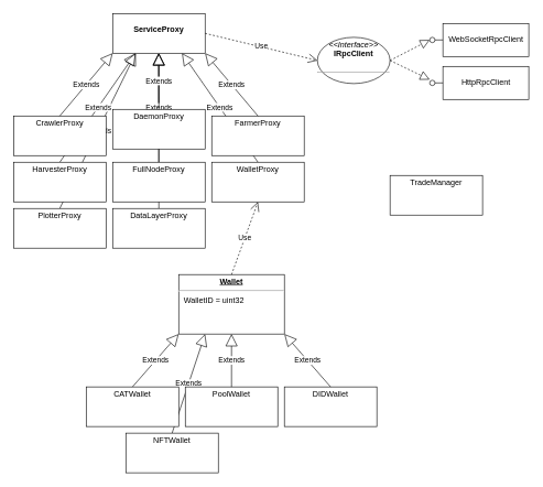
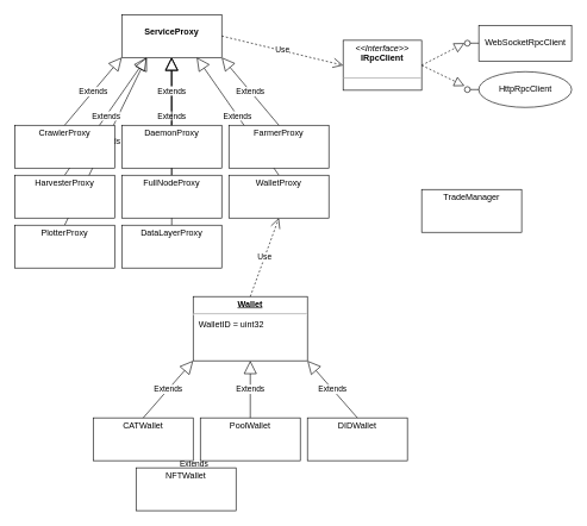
  <mxCell id="0" />
  <mxCell id="1" parent="0" />
  <mxCell id="2" value="Extends" style="endArrow=block;endSize=16;endFill=0;html=1;exitX=0.5;exitY=0;exitDx=0;exitDy=0;entryX=0.5;entryY=1;entryDx=0;entryDy=0;" edge="1" parent="1" source="39"><mxGeometry width="160" relative="1" as="geometry"><mxPoint x="239.5" y="175" as="sourcePoint" /><mxPoint x="239.5" y="80" as="targetPoint" /></mxGeometry></mxCell>
- <mxCell id="3" value="Extends" style="endArrow=block;endSize=16;endFill=0;html=1;exitX=0.5;exitY=0;exitDx=0;exitDy=0;entryX=0.25;entryY=1;entryDx=0;entryDy=0;" parent="1" source="38" target="29" edge="1"><mxGeometry width="160" relative="1" as="geometry"><mxPoint x="210" y="585" as="sourcePoint" /><mxPoint x="350" y="505" as="targetPoint" /></mxGeometry></mxCell>
+ <mxCell id="3" value="Extends" style="endArrow=block;endSize=16;endFill=0;html=1;exitX=0.5;exitY=0;exitDx=0;exitDy=0;" parent="1" source="38" target="32" edge="1"><mxGeometry width="160" relative="1" as="geometry"><mxPoint x="210" y="585" as="sourcePoint" /><mxPoint x="350" y="505" as="targetPoint" /></mxGeometry></mxCell>
  <mxCell id="4" value="Extends" style="endArrow=block;endSize=16;endFill=0;html=1;exitX=0.5;exitY=0;exitDx=0;exitDy=0;entryX=0.25;entryY=1;entryDx=0;entryDy=0;" parent="1" source="37" target="8" edge="1"><mxGeometry width="160" relative="1" as="geometry"><mxPoint x="100" y="255" as="sourcePoint" /><mxPoint x="200" y="85" as="targetPoint" /></mxGeometry></mxCell>
  <mxCell id="5" value="Extends" style="endArrow=block;endSize=16;endFill=0;html=1;exitX=0.5;exitY=0;exitDx=0;exitDy=0;entryX=0.25;entryY=1;entryDx=0;entryDy=0;" parent="1" source="22" target="8" edge="1"><mxGeometry width="160" relative="1" as="geometry"><mxPoint x="100" y="185" as="sourcePoint" /><mxPoint x="160" y="105" as="targetPoint" /></mxGeometry></mxCell>
  <mxCell id="6" value="Extends" style="endArrow=block;endSize=16;endFill=0;html=1;exitX=0.5;exitY=0;exitDx=0;exitDy=0;entryX=0.5;entryY=1;entryDx=0;entryDy=0;" parent="1" source="24" target="8" edge="1"><mxGeometry width="160" relative="1" as="geometry"><mxPoint x="110" y="195" as="sourcePoint" /><mxPoint x="200" y="95" as="targetPoint" /></mxGeometry></mxCell>
  <mxCell id="7" value="Extends" style="endArrow=block;endSize=16;endFill=0;html=1;exitX=0.5;exitY=0;exitDx=0;exitDy=0;entryX=0.75;entryY=1;entryDx=0;entryDy=0;" parent="1" source="25" target="8" edge="1"><mxGeometry width="160" relative="1" as="geometry"><mxPoint x="140" y="225" as="sourcePoint" /><mxPoint x="240" y="95" as="targetPoint" /></mxGeometry></mxCell>
  <mxCell id="8" value="&lt;p style=&quot;margin: 0px ; margin-top: 4px ; text-align: center&quot;&gt;&lt;br&gt;&lt;b&gt;ServiceProxy&lt;/b&gt;&lt;/p&gt;" style="verticalAlign=top;align=left;overflow=fill;fontSize=12;fontFamily=Helvetica;html=1;" parent="1" vertex="1"><mxGeometry x="170" y="20" width="140" height="60" as="geometry" /></mxCell>
- <mxCell id="9" value="&lt;p style=&quot;margin: 0px ; margin-top: 4px ; text-align: center&quot;&gt;&lt;i&gt;&amp;lt;&amp;lt;Interface&amp;gt;&amp;gt;&lt;/i&gt;&lt;br&gt;&lt;b&gt;IRpcClient&lt;/b&gt;&lt;/p&gt;&lt;br&gt;&lt;hr size=&quot;1&quot;&gt;&lt;p style=&quot;margin: 0px ; margin-left: 4px&quot;&gt;&lt;br&gt;&lt;/p&gt;" style="ellipse;verticalAlign=top;align=left;overflow=fill;fontSize=12;fontFamily=Helvetica;html=1;" parent="1" vertex="1"><mxGeometry x="480" y="56" width="110" height="70" as="geometry" /></mxCell>
+ <mxCell id="9" value="&lt;p style=&quot;margin: 0px ; margin-top: 4px ; text-align: center&quot;&gt;&lt;i&gt;&amp;lt;&amp;lt;Interface&amp;gt;&amp;gt;&lt;/i&gt;&lt;br&gt;&lt;b&gt;IRpcClient&lt;/b&gt;&lt;/p&gt;&lt;br&gt;&lt;hr size=&quot;1&quot;&gt;&lt;p style=&quot;margin: 0px ; margin-left: 4px&quot;&gt;&lt;br&gt;&lt;/p&gt;" style="verticalAlign=top;align=left;overflow=fill;fontSize=12;fontFamily=Helvetica;html=1;" parent="1" vertex="1"><mxGeometry x="480" y="56" width="110" height="70" as="geometry" /></mxCell>
  <mxCell id="10" value="Use" style="endArrow=open;endSize=12;dashed=1;html=1;entryX=0;entryY=0.5;entryDx=0;entryDy=0;exitX=1;exitY=0.5;exitDx=0;exitDy=0;" parent="1" source="8" target="9" edge="1"><mxGeometry width="160" relative="1" as="geometry"><mxPoint x="210" y="64.5" as="sourcePoint" /><mxPoint x="470" y="86" as="targetPoint" /></mxGeometry></mxCell>
  <mxCell id="11" value="" style="endArrow=block;dashed=1;endFill=0;endSize=12;html=1;exitX=1;exitY=0.5;exitDx=0;exitDy=0;entryX=0;entryY=0.5;entryDx=0;entryDy=0;" parent="1" source="9" edge="1"><mxGeometry width="160" relative="1" as="geometry"><mxPoint x="490" y="180" as="sourcePoint" /><mxPoint x="650" y="60" as="targetPoint" /></mxGeometry></mxCell>
  <mxCell id="12" value="" style="endArrow=block;dashed=1;endFill=0;endSize=12;html=1;exitX=1;exitY=0.5;exitDx=0;exitDy=0;" parent="1" source="9" edge="1"><mxGeometry width="160" relative="1" as="geometry"><mxPoint x="550" y="80" as="sourcePoint" /><mxPoint x="650" y="120" as="targetPoint" /></mxGeometry></mxCell>
  <mxCell id="13" value="WebSocketRpcClient" style="html=1;rounded=0;" parent="1" vertex="1"><mxGeometry x="670" y="35" width="130" height="50" as="geometry" /></mxCell>
  <mxCell id="14" value="" style="endArrow=none;html=1;rounded=0;align=center;verticalAlign=top;endFill=0;labelBackgroundColor=none;endSize=2;" parent="1" source="13" target="15" edge="1"><mxGeometry relative="1" as="geometry" /></mxCell>
  <mxCell id="15" value="" style="ellipse;html=1;fontSize=11;align=center;fillColor=none;points=[];aspect=fixed;resizable=0;verticalAlign=bottom;labelPosition=center;verticalLabelPosition=top;flipH=1;" parent="1" vertex="1"><mxGeometry x="650" y="56" width="8" height="8" as="geometry" /></mxCell>
- <mxCell id="16" value="HttpRpcClient" style="html=1;rounded=0;" parent="1" vertex="1"><mxGeometry x="670" y="100" width="130" height="50" as="geometry" /></mxCell>
+ <mxCell id="16" value="HttpRpcClient" style="ellipse;html=1;" parent="1" vertex="1"><mxGeometry x="670" y="100" width="130" height="50" as="geometry" /></mxCell>
  <mxCell id="17" value="" style="endArrow=none;html=1;rounded=0;align=center;verticalAlign=top;endFill=0;labelBackgroundColor=none;endSize=2;" parent="1" source="16" target="18" edge="1"><mxGeometry relative="1" as="geometry" /></mxCell>
  <mxCell id="18" value="" style="ellipse;html=1;fontSize=11;align=center;fillColor=none;points=[];aspect=fixed;resizable=0;verticalAlign=bottom;labelPosition=center;verticalLabelPosition=top;flipH=1;" parent="1" vertex="1"><mxGeometry x="650" y="121" width="8" height="8" as="geometry" /></mxCell>
  <mxCell id="19" value="&lt;p style=&quot;margin: 0px ; margin-top: 4px ; text-align: center&quot;&gt;CrawlerProxy&lt;/p&gt;" style="verticalAlign=top;align=left;overflow=fill;fontSize=12;fontFamily=Helvetica;html=1;" parent="1" vertex="1"><mxGeometry x="20" y="175" width="140" height="60" as="geometry" /></mxCell>
  <mxCell id="20" value="Extends" style="endArrow=block;endSize=16;endFill=0;html=1;exitX=0.5;exitY=0;exitDx=0;exitDy=0;entryX=0;entryY=1;entryDx=0;entryDy=0;" parent="1" source="19" target="8" edge="1"><mxGeometry width="160" relative="1" as="geometry"><mxPoint x="540" y="405" as="sourcePoint" /><mxPoint x="700" y="405" as="targetPoint" /></mxGeometry></mxCell>
- <mxCell id="21" value="&lt;p style=&quot;margin: 0px ; margin-top: 4px ; text-align: center&quot;&gt;DaemonProxy&lt;/p&gt;" style="verticalAlign=top;align=left;overflow=fill;fontSize=12;fontFamily=Helvetica;html=1;" parent="1" vertex="1"><mxGeometry x="170" y="165" width="140" height="60" as="geometry" /></mxCell>
+ <mxCell id="21" value="&lt;p style=&quot;margin: 0px ; margin-top: 4px ; text-align: center&quot;&gt;DaemonProxy&lt;/p&gt;" style="verticalAlign=top;align=left;overflow=fill;fontSize=12;fontFamily=Helvetica;html=1;" parent="1" vertex="1"><mxGeometry x="170" y="175" width="140" height="60" as="geometry" /></mxCell>
  <mxCell id="22" value="&lt;p style=&quot;margin: 0px ; margin-top: 4px ; text-align: center&quot;&gt;HarvesterProxy&lt;/p&gt;" style="verticalAlign=top;align=left;overflow=fill;fontSize=12;fontFamily=Helvetica;html=1;" parent="1" vertex="1"><mxGeometry x="20" y="245" width="140" height="60" as="geometry" /></mxCell>
  <mxCell id="23" value="&lt;p style=&quot;margin: 0px ; margin-top: 4px ; text-align: center&quot;&gt;FarmerProxy&lt;/p&gt;" style="verticalAlign=top;align=left;overflow=fill;fontSize=12;fontFamily=Helvetica;html=1;" parent="1" vertex="1"><mxGeometry x="320" y="175" width="140" height="60" as="geometry" /></mxCell>
  <mxCell id="24" value="&lt;p style=&quot;margin: 0px ; margin-top: 4px ; text-align: center&quot;&gt;FullNodeProxy&lt;/p&gt;" style="verticalAlign=top;align=left;overflow=fill;fontSize=12;fontFamily=Helvetica;html=1;" parent="1" vertex="1"><mxGeometry x="170" y="245" width="140" height="60" as="geometry" /></mxCell>
  <mxCell id="25" value="&lt;p style=&quot;margin: 0px ; margin-top: 4px ; text-align: center&quot;&gt;WalletProxy&lt;/p&gt;" style="verticalAlign=top;align=left;overflow=fill;fontSize=12;fontFamily=Helvetica;html=1;" parent="1" vertex="1"><mxGeometry x="320" y="245" width="140" height="60" as="geometry" /></mxCell>
  <mxCell id="26" value="Extends" style="endArrow=block;endSize=16;endFill=0;html=1;exitX=0.5;exitY=0;exitDx=0;exitDy=0;entryX=1;entryY=1;entryDx=0;entryDy=0;" parent="1" source="23" target="8" edge="1"><mxGeometry width="160" relative="1" as="geometry"><mxPoint x="120" y="205" as="sourcePoint" /><mxPoint x="195" y="125" as="targetPoint" /></mxGeometry></mxCell>
  <mxCell id="27" value="Extends" style="endArrow=block;endSize=16;endFill=0;html=1;exitX=0.5;exitY=0;exitDx=0;exitDy=0;entryX=0.5;entryY=1;entryDx=0;entryDy=0;" parent="1" source="21" target="8" edge="1"><mxGeometry width="160" relative="1" as="geometry"><mxPoint x="130" y="215" as="sourcePoint" /><mxPoint x="205" y="135" as="targetPoint" /></mxGeometry></mxCell>
  <mxCell id="28" value="&lt;p style=&quot;margin: 0px ; margin-top: 4px ; text-align: center&quot;&gt;TradeManager&lt;/p&gt;" style="verticalAlign=top;align=left;overflow=fill;fontSize=12;fontFamily=Helvetica;html=1;" parent="1" vertex="1"><mxGeometry x="590" y="265" width="140" height="60" as="geometry" /></mxCell>
  <mxCell id="29" value="&lt;p style=&quot;margin: 0px ; margin-top: 4px ; text-align: center ; text-decoration: underline&quot;&gt;&lt;b&gt;Wallet&lt;/b&gt;&lt;/p&gt;&lt;hr&gt;&lt;p style=&quot;margin: 0px ; margin-left: 8px&quot;&gt;WalletID = uint32&lt;br&gt;&lt;/p&gt;" style="verticalAlign=top;align=left;overflow=fill;fontSize=12;fontFamily=Helvetica;html=1;" parent="1" vertex="1"><mxGeometry x="270" y="415" width="160" height="90" as="geometry" /></mxCell>
  <mxCell id="30" value="&lt;p style=&quot;margin: 0px ; margin-top: 4px ; text-align: center&quot;&gt;CATWallet&lt;/p&gt;" style="verticalAlign=top;align=left;overflow=fill;fontSize=12;fontFamily=Helvetica;html=1;" parent="1" vertex="1"><mxGeometry x="130" y="585" width="140" height="60" as="geometry" /></mxCell>
  <mxCell id="31" value="Extends" style="endArrow=block;endSize=16;endFill=0;html=1;exitX=0.5;exitY=0;exitDx=0;exitDy=0;entryX=0;entryY=1;entryDx=0;entryDy=0;" parent="1" source="30" target="29" edge="1"><mxGeometry width="160" relative="1" as="geometry"><mxPoint x="210" y="245" as="sourcePoint" /><mxPoint x="210" y="150" as="targetPoint" /></mxGeometry></mxCell>
  <mxCell id="32" value="&lt;p style=&quot;margin: 0px ; margin-top: 4px ; text-align: center&quot;&gt;PoolWallet&lt;/p&gt;" style="verticalAlign=top;align=left;overflow=fill;fontSize=12;fontFamily=Helvetica;html=1;" parent="1" vertex="1"><mxGeometry x="280" y="585" width="140" height="60" as="geometry" /></mxCell>
  <mxCell id="33" value="Use" style="endArrow=open;endSize=12;dashed=1;html=1;entryX=0.5;entryY=1;entryDx=0;entryDy=0;exitX=0.5;exitY=0;exitDx=0;exitDy=0;" parent="1" source="29" target="25" edge="1"><mxGeometry width="160" relative="1" as="geometry"><mxPoint x="600" y="305" as="sourcePoint" /><mxPoint x="470" y="285" as="targetPoint" /></mxGeometry></mxCell>
  <mxCell id="34" value="Extends" style="endArrow=block;endSize=16;endFill=0;html=1;exitX=0.5;exitY=0;exitDx=0;exitDy=0;entryX=0.5;entryY=1;entryDx=0;entryDy=0;" parent="1" source="32" target="29" edge="1"><mxGeometry width="160" relative="1" as="geometry"><mxPoint x="270" y="565" as="sourcePoint" /><mxPoint x="350" y="505" as="targetPoint" /></mxGeometry></mxCell>
  <mxCell id="35" value="&lt;p style=&quot;margin: 0px ; margin-top: 4px ; text-align: center&quot;&gt;DIDWallet&lt;/p&gt;" style="verticalAlign=top;align=left;overflow=fill;fontSize=12;fontFamily=Helvetica;html=1;" parent="1" vertex="1"><mxGeometry x="430" y="585" width="140" height="60" as="geometry" /></mxCell>
  <mxCell id="36" value="Extends" style="endArrow=block;endSize=16;endFill=0;html=1;exitX=0.5;exitY=0;exitDx=0;exitDy=0;entryX=1;entryY=1;entryDx=0;entryDy=0;" parent="1" source="35" target="29" edge="1"><mxGeometry width="160" relative="1" as="geometry"><mxPoint x="400" y="575" as="sourcePoint" /><mxPoint x="360" y="515" as="targetPoint" /></mxGeometry></mxCell>
  <mxCell id="37" value="&lt;p style=&quot;margin: 0px ; margin-top: 4px ; text-align: center&quot;&gt;PlotterProxy&lt;/p&gt;" style="verticalAlign=top;align=left;overflow=fill;fontSize=12;fontFamily=Helvetica;html=1;" parent="1" vertex="1"><mxGeometry x="20" y="315" width="140" height="60" as="geometry" /></mxCell>
  <mxCell id="38" value="&lt;p style=&quot;margin: 0px ; margin-top: 4px ; text-align: center&quot;&gt;NFTWallet&lt;/p&gt;" style="verticalAlign=top;align=left;overflow=fill;fontSize=12;fontFamily=Helvetica;html=1;" parent="1" vertex="1"><mxGeometry x="190" y="655" width="140" height="60" as="geometry" /></mxCell>
  <mxCell id="39" value="&lt;p style=&quot;margin: 0px ; margin-top: 4px ; text-align: center&quot;&gt;DataLayerProxy&lt;/p&gt;" style="verticalAlign=top;align=left;overflow=fill;fontSize=12;fontFamily=Helvetica;html=1;" vertex="1" parent="1"><mxGeometry x="170" y="315" width="140" height="60" as="geometry" /></mxCell>
